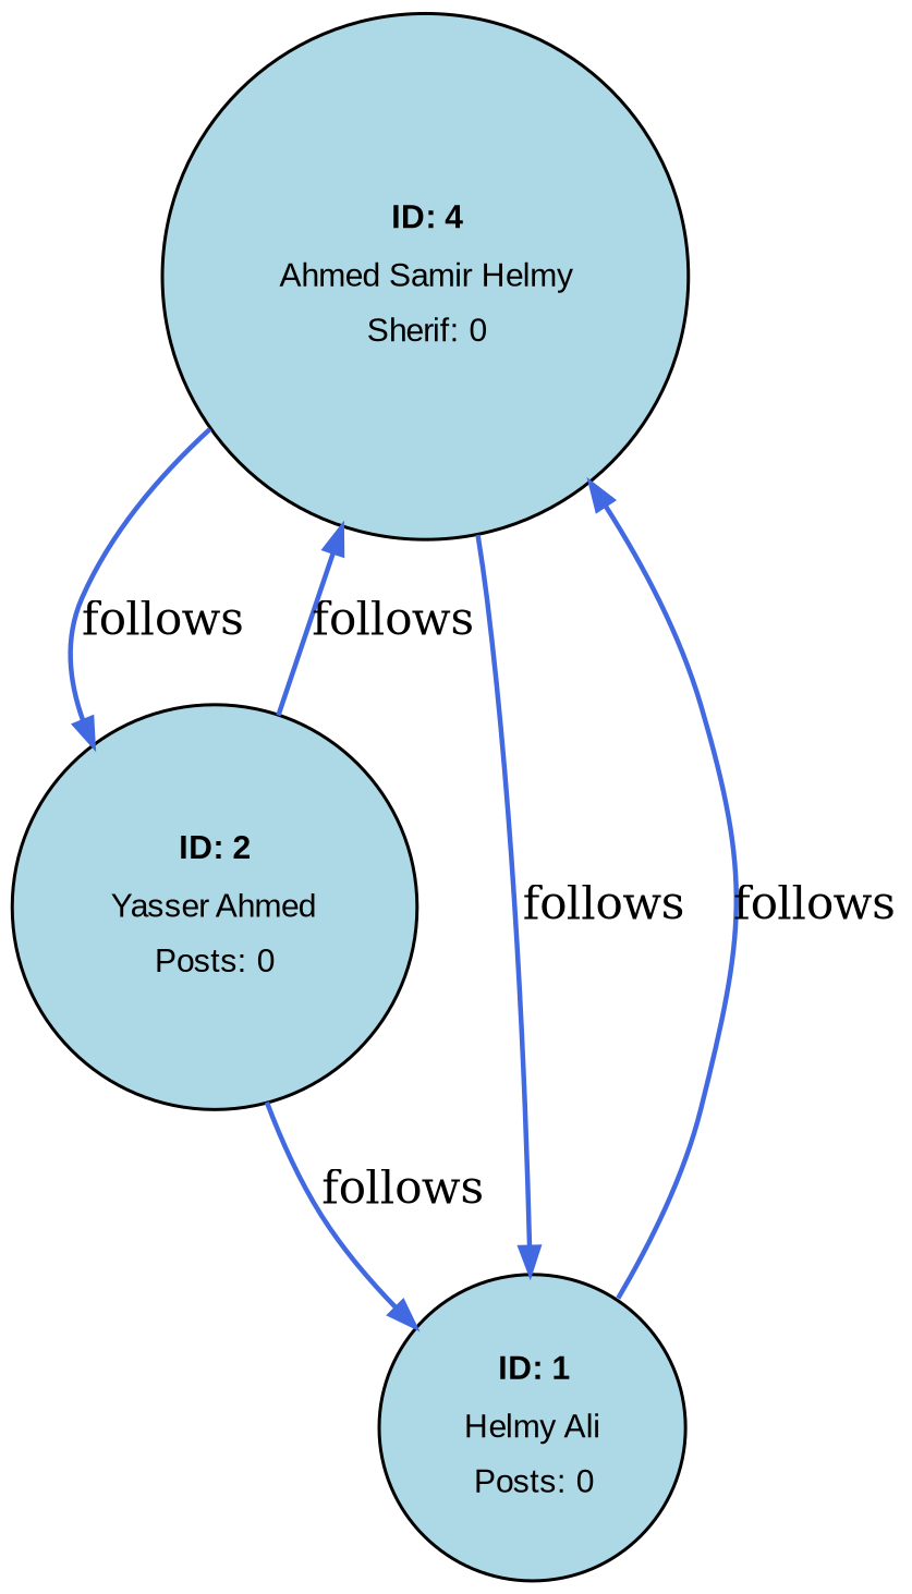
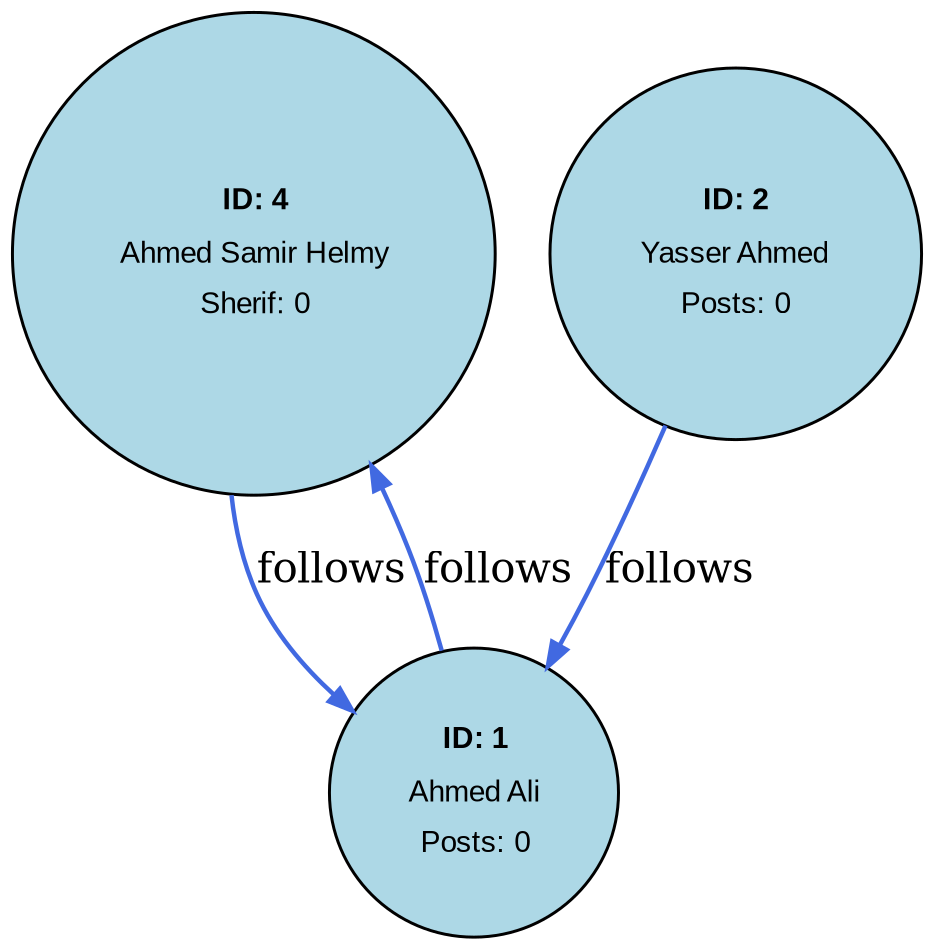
  digraph {
    bgcolor="#FFFFFF"
    rankdir=TB
    node [fillcolor="#ADD8E6" fontname=Arial fontsize=10 shape=circle style=filled]
    edge [arrowsize=0.8 color="#4169E1" penwidth=1.5]
    n1 [height=1 label=<<TABLE BORDER="0" CELLBORDER="0"><TR><TD><B>ID: 4</B></TD></TR><TR><TD>Ahmed Samir Helmy</TD></TR><TR><TD>Sherif: 0</TD></TR></TABLE>> width=1]
    n2 [height=1 label=<<TABLE BORDER="0" CELLBORDER="0"><TR><TD><B>ID: 2</B></TD></TR><TR><TD>Yasser Ahmed</TD></TR><TR><TD>Posts: 0</TD></TR></TABLE>> width=1]
-   n3 [height=1 label=<<TABLE BORDER="0" CELLBORDER="0"><TR><TD><B>ID: 1</B></TD></TR><TR><TD>Helmy Ali</TD></TR><TR><TD>Posts: 0</TD></TR></TABLE>> width=1]
-   n1 -> n2 [label=follows]
+   n3 [height=1 label=<<TABLE BORDER="0" CELLBORDER="0"><TR><TD><B>ID: 1</B></TD></TR><TR><TD>Ahmed Ali</TD></TR><TR><TD>Posts: 0</TD></TR></TABLE>> width=1]
    n1 -> n3 [label=follows]
-   n2 -> n1 [label=follows]
    n2 -> n3 [label=follows]
    n3 -> n1 [label=follows]
  }
